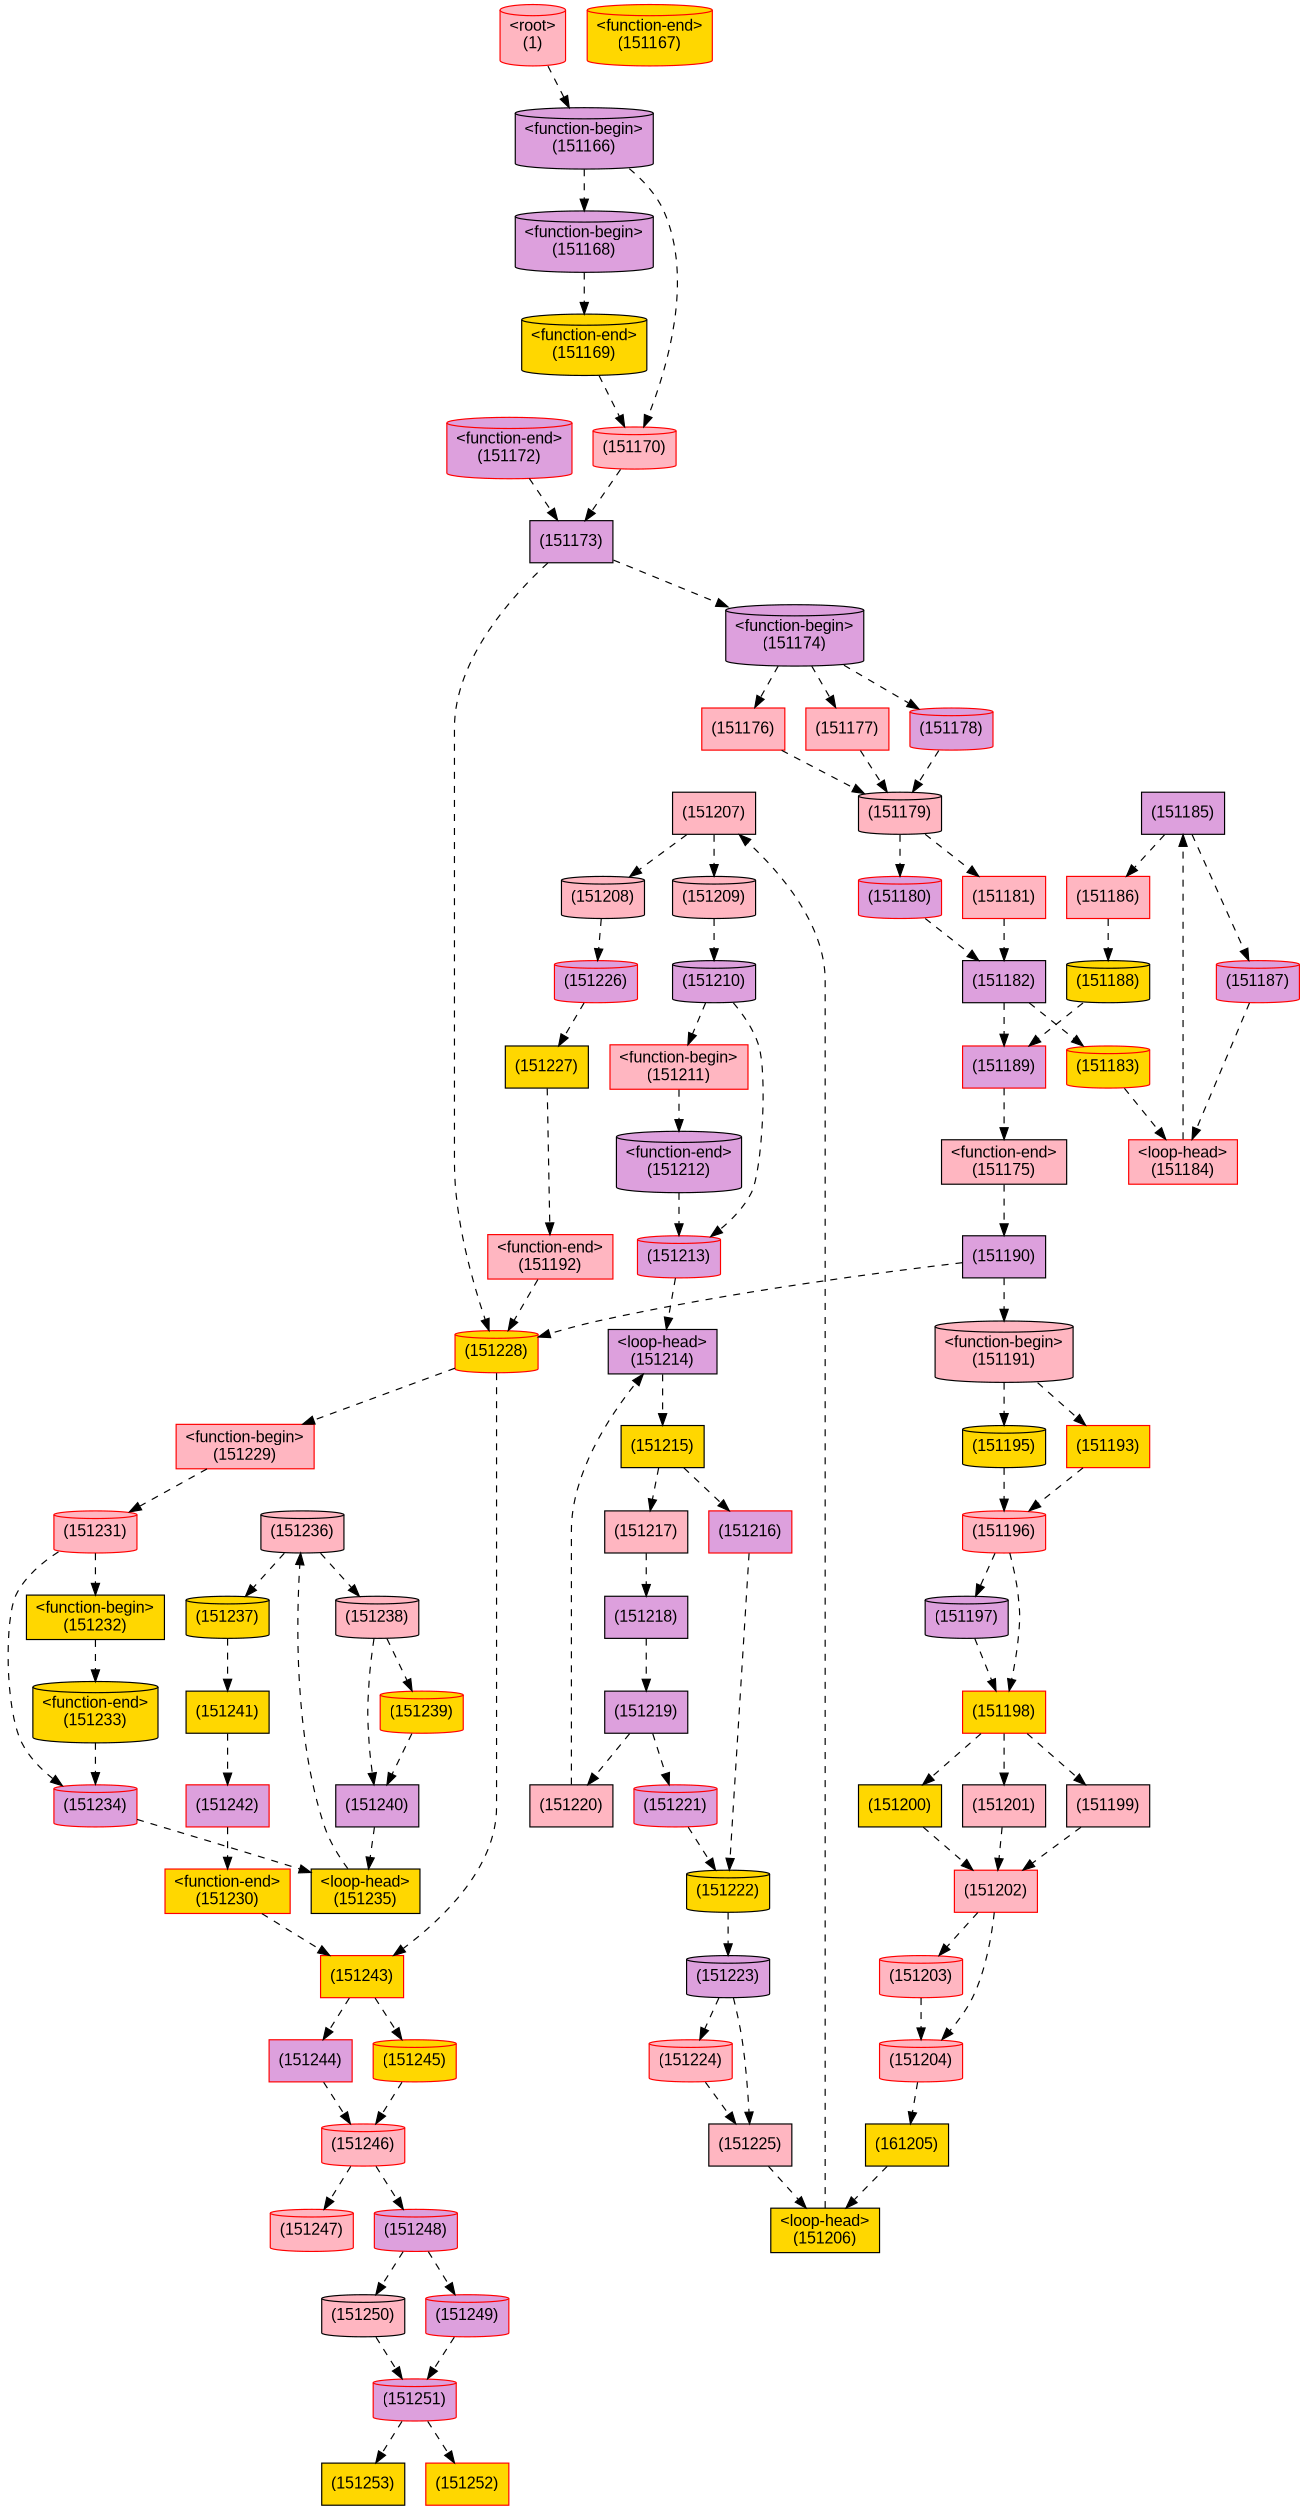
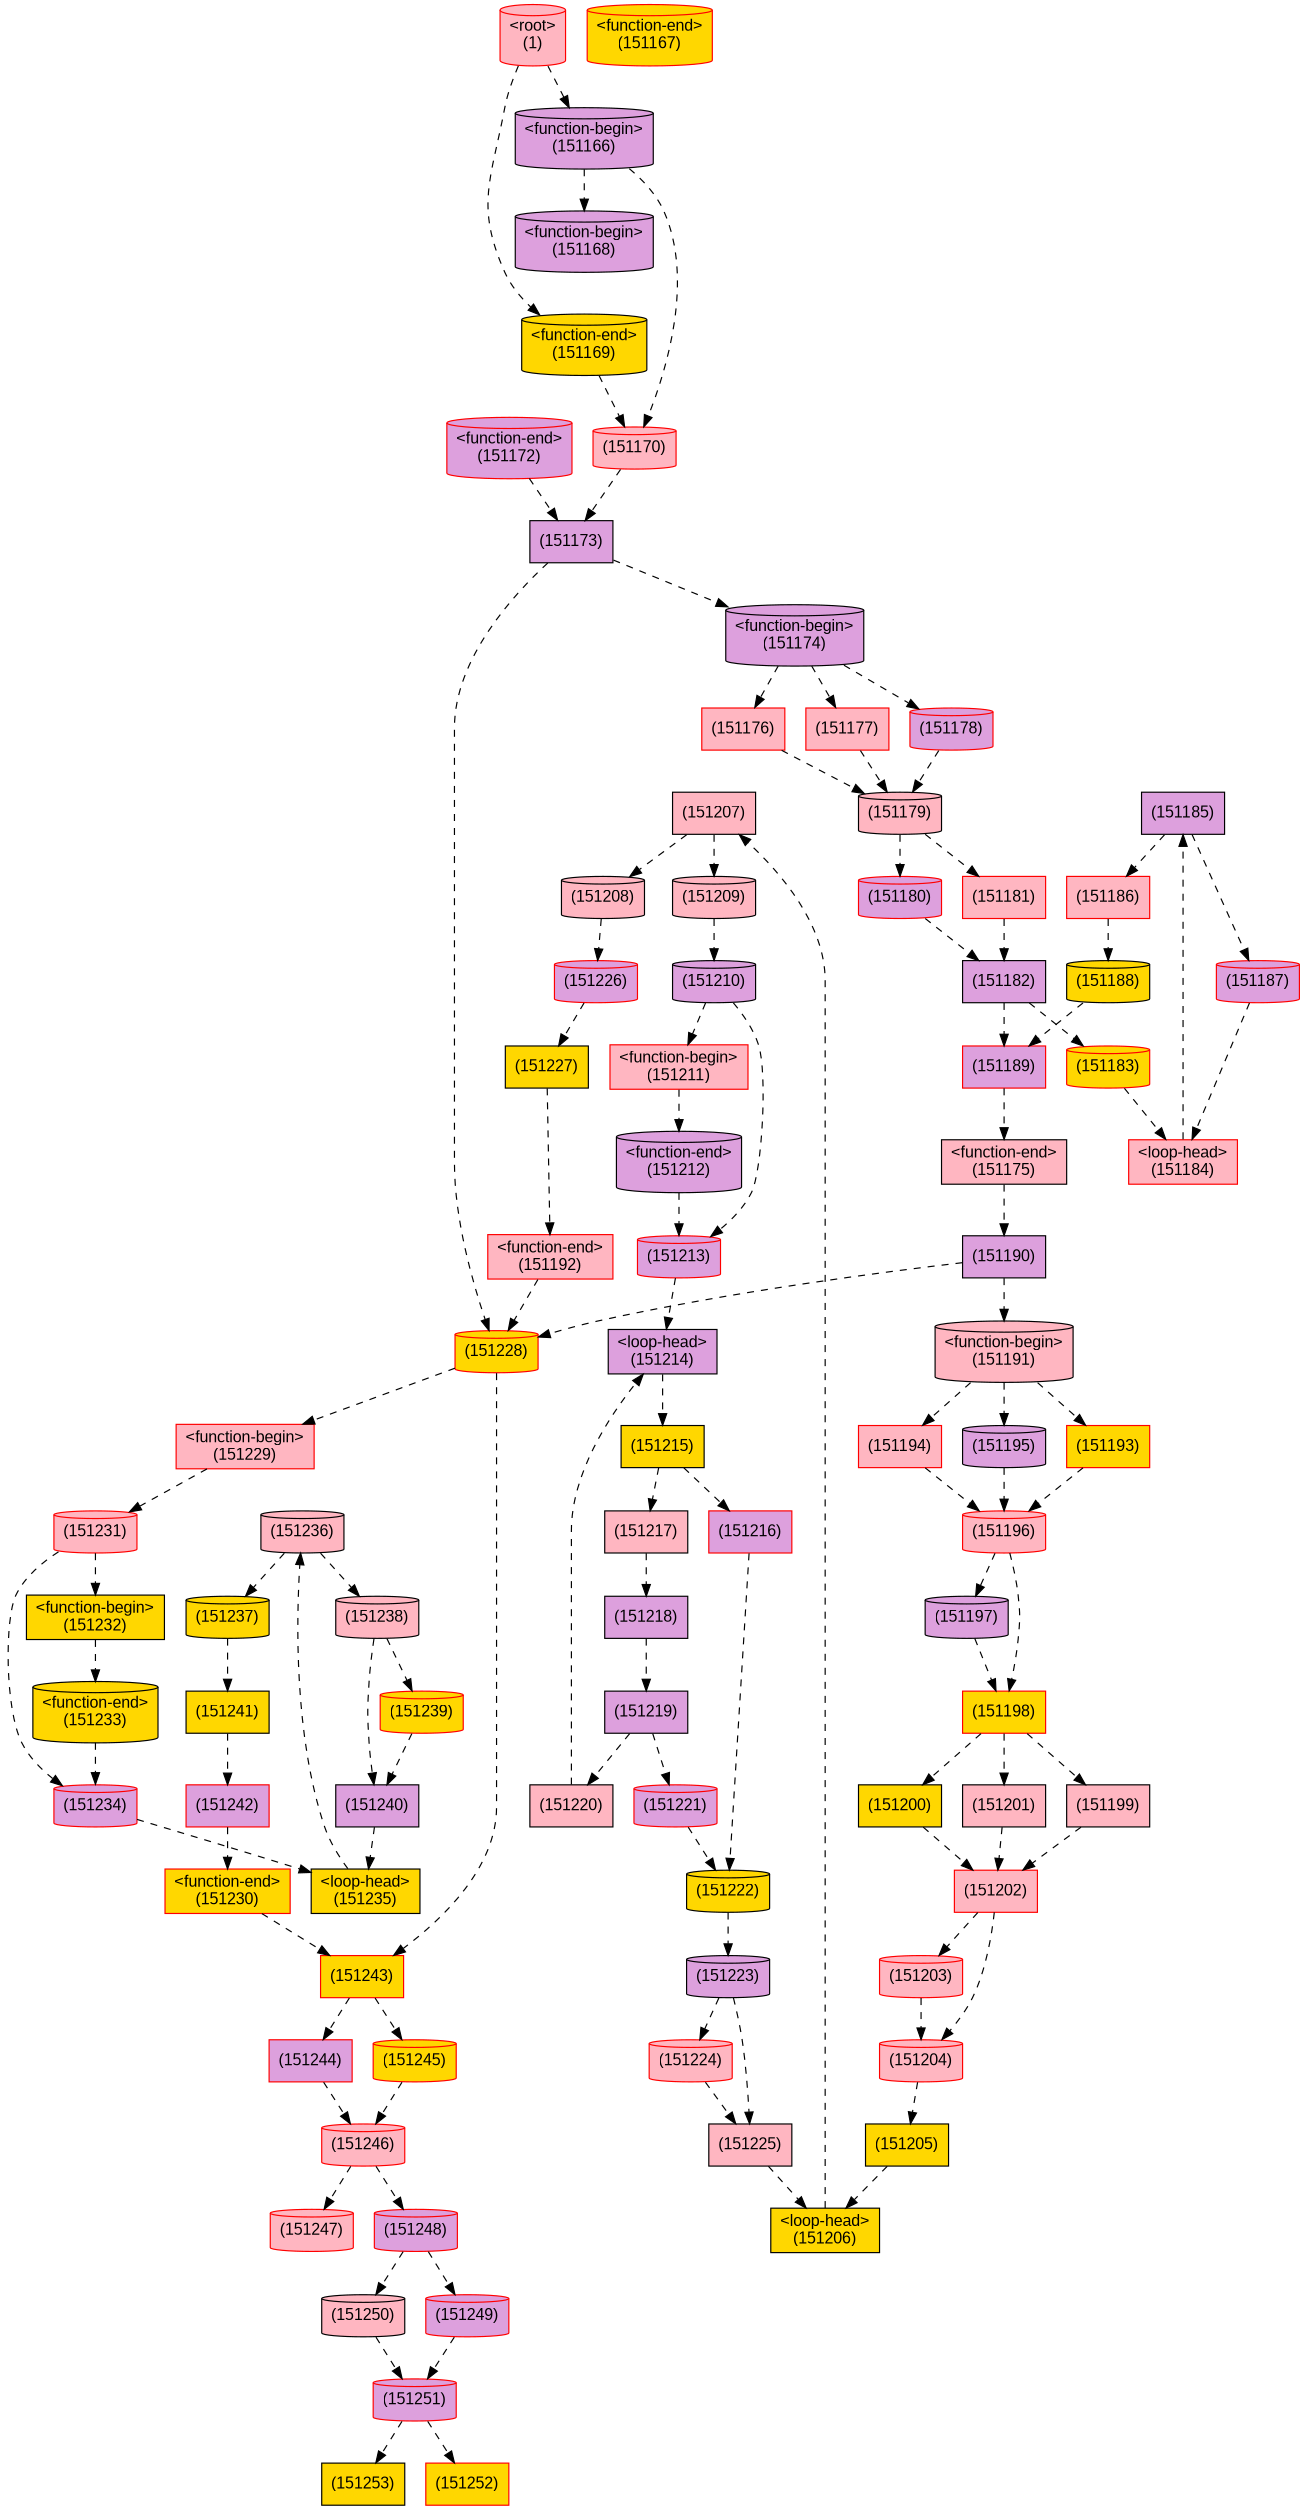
  digraph {
    fontname="Liberation Sans"
    node [color=black fillcolor=lightpink fontname="Liberation Sans" shape=cylinder style=filled]
    edge [fontname="Liberation Sans" style=dashed]
    n1 [fillcolor=gold label="(151253)" shape=box]
    n2 [color=red fillcolor=plum label="(151251)"]
    n3 [color=red fillcolor=gold label="(151252)" shape=box]
    n4 [label="(151250)"]
    n5 [color=red fillcolor=plum label="(151249)"]
    n6 [color=red fillcolor=plum label="(151248)"]
    n7 [color=red label="(151246)"]
    n8 [color=red label="(151247)"]
    n9 [color=red fillcolor=gold label="(151245)"]
    n10 [color=red fillcolor=plum label="(151244)" shape=box]
    n11 [color=red fillcolor=gold label="(151243)" shape=box]
    n12 [color=red fillcolor=gold label="<function-end>\n(151230)" shape=box]
    n13 [color=red fillcolor=gold label="(151228)"]
    n14 [color=red label="<function-begin>\n(151229)" shape=box]
    n15 [color=red label="(151231)"]
    n16 [color=red fillcolor=plum label="(151242)" shape=box]
    n17 [fillcolor=gold label="(151241)" shape=box]
    n18 [fillcolor=gold label="(151237)"]
    n19 [fillcolor=plum label="(151240)" shape=box]
    n20 [fillcolor=gold label="<loop-head>\n(151235)" shape=box]
    n21 [label="(151236)"]
    n22 [color=red fillcolor=gold label="(151239)"]
    n23 [label="(151238)"]
    n24 [color=red fillcolor=plum label="(151234)"]
    n25 [fillcolor=gold label="<function-end>\n(151233)"]
    n26 [fillcolor=gold label="<function-begin>\n(151232)" shape=box]
    n27 [color=red label="<function-end>\n(151192)" shape=box]
    n28 [fillcolor=plum label="(151190)" shape=box]
    n29 [label="<function-begin>\n(151191)"]
    n30 [color=red fillcolor=gold label="(151193)" shape=box]
-   n32 [fillcolor=gold label="(151195)"]
+   n31 [color=red label="(151194)" shape=box]
+   n32 [fillcolor=plum label="(151195)"]
    n33 [fillcolor=gold label="(151227)" shape=box]
    n34 [color=red fillcolor=plum label="(151226)"]
    n35 [label="(151208)"]
    n36 [label="(151225)" shape=box]
    n37 [fillcolor=gold label="<loop-head>\n(151206)" shape=box]
    n38 [label="(151207)" shape=box]
    n39 [color=red label="(151224)"]
    n40 [fillcolor=plum label="(151223)"]
    n41 [fillcolor=gold label="(151222)"]
    n42 [color=red fillcolor=plum label="(151216)" shape=box]
    n43 [color=red fillcolor=plum label="(151221)"]
    n44 [fillcolor=plum label="(151219)" shape=box]
    n45 [label="(151220)" shape=box]
    n46 [fillcolor=plum label="<loop-head>\n(151214)" shape=box]
    n47 [fillcolor=gold label="(151215)" shape=box]
    n48 [fillcolor=plum label="(151218)" shape=box]
    n49 [label="(151217)" shape=box]
    n50 [color=red fillcolor=plum label="(151213)"]
    n51 [fillcolor=plum label="<function-end>\n(151212)"]
    n52 [fillcolor=plum label="(151210)"]
    n53 [color=red label="<function-begin>\n(151211)" shape=box]
    n54 [label="(151209)"]
-   n55 [fillcolor=gold label="(161205)" shape=box]
+   n55 [fillcolor=gold label="(151205)" shape=box]
    n56 [color=red label="(151204)"]
    n57 [color=red label="(151203)"]
    n58 [color=red label="(151202)" shape=box]
    n59 [label="(151199)" shape=box]
    n60 [fillcolor=gold label="(151200)" shape=box]
    n61 [label="(151201)" shape=box]
    n62 [color=red fillcolor=gold label="(151198)" shape=box]
    n63 [fillcolor=plum label="(151197)"]
    n64 [color=red label="(151196)"]
    n65 [label="<function-end>\n(151175)" shape=box]
    n66 [fillcolor=plum label="(151173)" shape=box]
    n67 [fillcolor=plum label="<function-begin>\n(151174)"]
    n68 [color=red label="(151176)" shape=box]
    n69 [color=red label="(151177)" shape=box]
    n70 [color=red fillcolor=plum label="(151178)"]
    n71 [color=red fillcolor=plum label="(151189)" shape=box]
    n72 [fillcolor=gold label="(151188)"]
    n73 [fillcolor=plum label="(151182)" shape=box]
    n74 [color=red fillcolor=gold label="(151183)"]
    n75 [color=red label="<loop-head>\n(151184)" shape=box]
    n76 [color=red label="(151186)" shape=box]
    n77 [color=red fillcolor=plum label="(151187)"]
    n78 [fillcolor=plum label="(151185)" shape=box]
    n79 [color=red label="(151181)" shape=box]
    n80 [color=red fillcolor=plum label="(151180)"]
    n81 [label="(151179)"]
    n82 [color=red fillcolor=plum label="<function-end>\n(151172)"]
    n83 [color=red label="(151170)"]
    n84 [fillcolor=gold label="<function-end>\n(151169)"]
    n85 [fillcolor=plum label="<function-begin>\n(151166)"]
    n86 [fillcolor=plum label="<function-begin>\n(151168)"]
    n87 [color=red fillcolor=gold label="<function-end>\n(151167)"]
    n88 [color=red label="<root>\n(1)"]
    n2 -> n1
    n2 -> n3
    n4 -> n2
    n5 -> n2
    n6 -> n4
    n6 -> n5
    n7 -> n6
    n7 -> n8
    n9 -> n7
    n10 -> n7
    n11 -> n9
    n11 -> n10
    n12 -> n11
    n13 -> n11
    n13 -> n14
    n14 -> n15
    n15 -> n24
    n15 -> n26
    n16 -> n12
    n17 -> n16
    n18 -> n17
    n19 -> n20
    n20 -> n21
    n21 -> n18
    n21 -> n23
    n22 -> n19
    n23 -> n19
    n23 -> n22
    n24 -> n20
    n25 -> n24
    n26 -> n25
    n27 -> n13
    n28 -> n13
    n28 -> n29
    n29 -> n30
+   n29 -> n31
    n29 -> n32
    n30 -> n64
+   n31 -> n64
    n32 -> n64
    n33 -> n27
    n34 -> n33
    n35 -> n34
    n36 -> n37
    n37 -> n38
    n38 -> n35
    n38 -> n54
    n39 -> n36
    n40 -> n36
    n40 -> n39
    n41 -> n40
    n42 -> n41
    n43 -> n41
    n44 -> n43
    n44 -> n45
    n45 -> n46
    n46 -> n47
    n47 -> n42
    n47 -> n49
    n48 -> n44
    n49 -> n48
    n50 -> n46
    n51 -> n50
    n52 -> n50
    n52 -> n53
    n53 -> n51
    n54 -> n52
    n55 -> n37
    n56 -> n55
    n57 -> n56
    n58 -> n56
    n58 -> n57
    n59 -> n58
    n60 -> n58
    n61 -> n58
    n62 -> n59
    n62 -> n60
    n62 -> n61
    n63 -> n62
    n64 -> n62
    n64 -> n63
    n65 -> n28
    n66 -> n13
    n66 -> n67
    n67 -> n68
    n67 -> n69
    n67 -> n70
    n68 -> n81
    n69 -> n81
    n70 -> n81
    n71 -> n65
    n72 -> n71
    n73 -> n71
    n73 -> n74
    n74 -> n75
    n75 -> n78
    n76 -> n72
    n77 -> n75
    n78 -> n76
    n78 -> n77
    n79 -> n73
    n80 -> n73
    n81 -> n79
    n81 -> n80
    n82 -> n66
    n83 -> n66
    n84 -> n83
    n85 -> n83
    n85 -> n86
-   n86 -> n84
+   n88 -> n84
    n88 -> n85
  }
